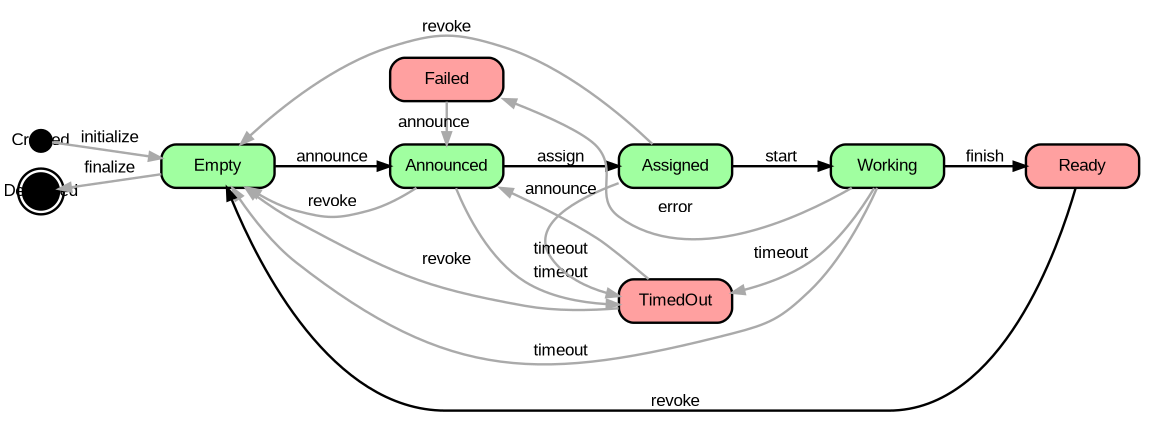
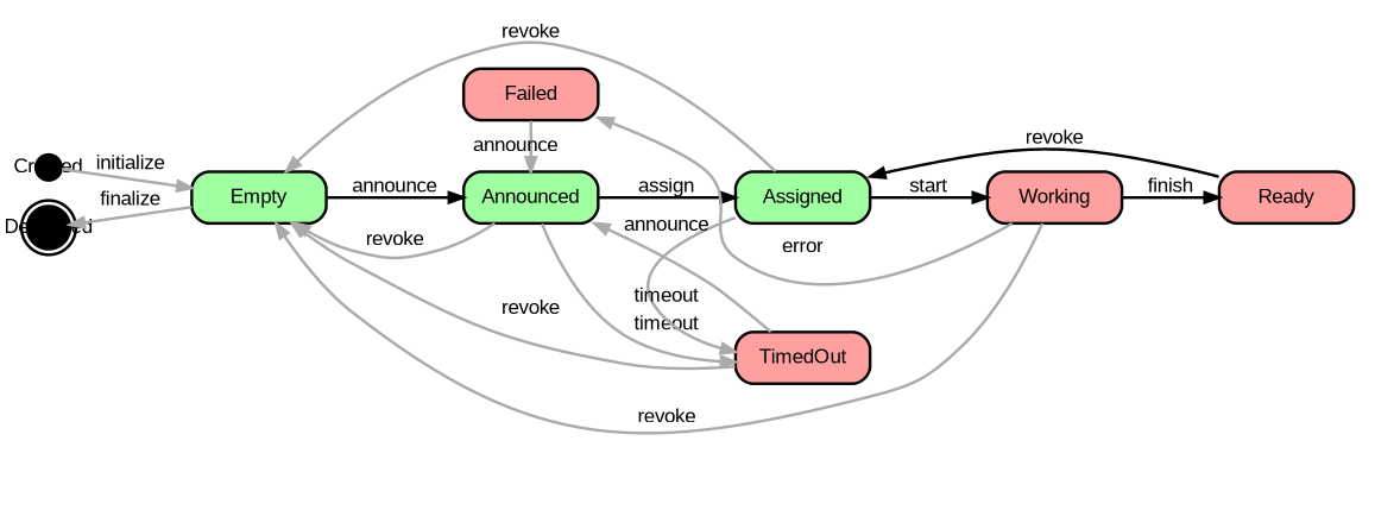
  digraph {
    rankdir=LR
    node [fillcolor="#a0ffa0" fixedsize=true fontname=Arial shape=box style="rounded,filled,bold"]
    edge [color="#aaaaaa" fontname=Arial style=bold weight=1]
    Created [fillcolor=black shape=circle width=0.25]
    Destroyed [fillcolor=black shape=doublecircle width=0.3]
    Announced [width=1.3]
    Failed [fillcolor="#ffa0a0" width=1.3]
    Assigned [width=1.3]
    TimedOut [fillcolor="#ffa0a0" width=1.3]
    Empty [width=1.3]
-   Working [width=1.3]
+   Working [fillcolor="#ffa0a0" width=1.3]
    Ready [fillcolor="#ffa0a0" width=1.3]
    subgraph sub_1 {
      rank=source
      Created
      Destroyed
    }
    subgraph sub_2 {
      rank=same
      Announced
      Failed
    }
    subgraph sub_3 {
      rank=same
      Assigned
      TimedOut
    }
    Created -> Empty [label=initialize]
    Announced -> Assigned [label=assign weight=100 color=""]
    Announced -> TimedOut [label=timeout]
    Announced -> Empty [label=revoke]
    Failed -> Announced [label=announce]
    Assigned -> TimedOut [label=timeout]
    Assigned -> Empty [label=revoke]
    Assigned -> Working [label=start weight=100 color=""]
    TimedOut -> Announced [label=announce]
    TimedOut -> Empty [label=revoke]
    Empty -> Destroyed [label=finalize]
    Empty -> Announced [label=announce weight=100 color=""]
    Working -> Failed [label=error]
-   Working -> TimedOut [label=timeout]
-   Working -> Empty [label=timeout]
+   Working -> Empty [label=revoke]
    Working -> Ready [label=finish weight=100 color=""]
-   Ready -> Empty [label=revoke color=""]
+   Ready -> Assigned [label=revoke color=""]
  }
